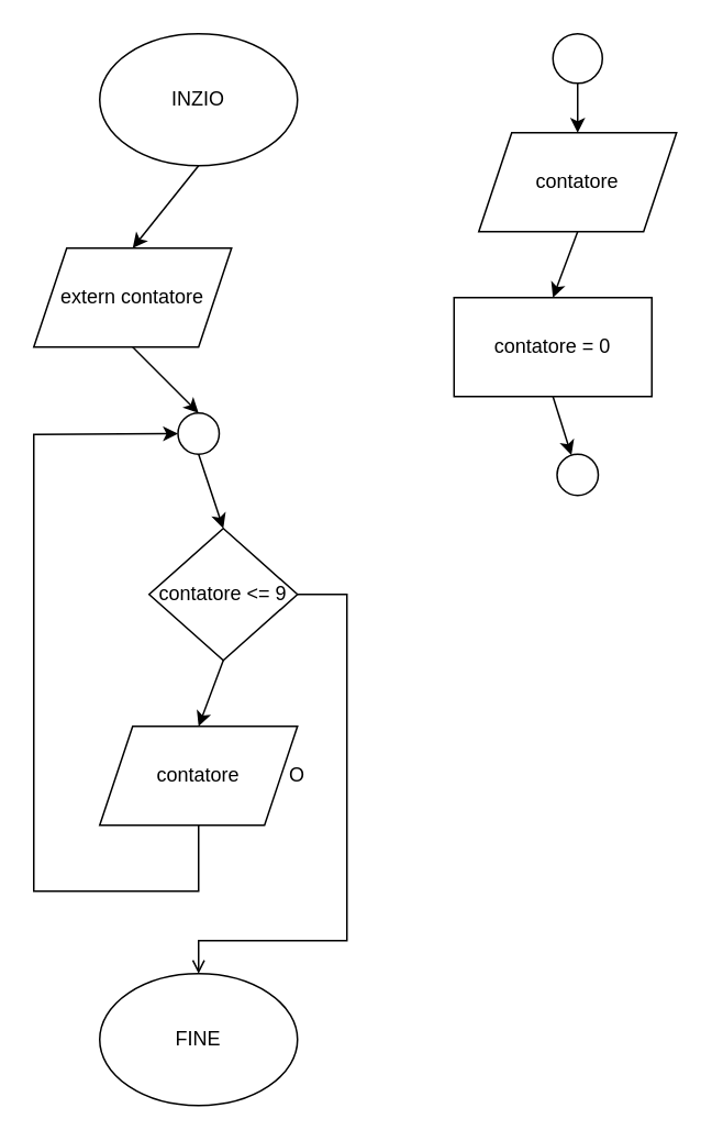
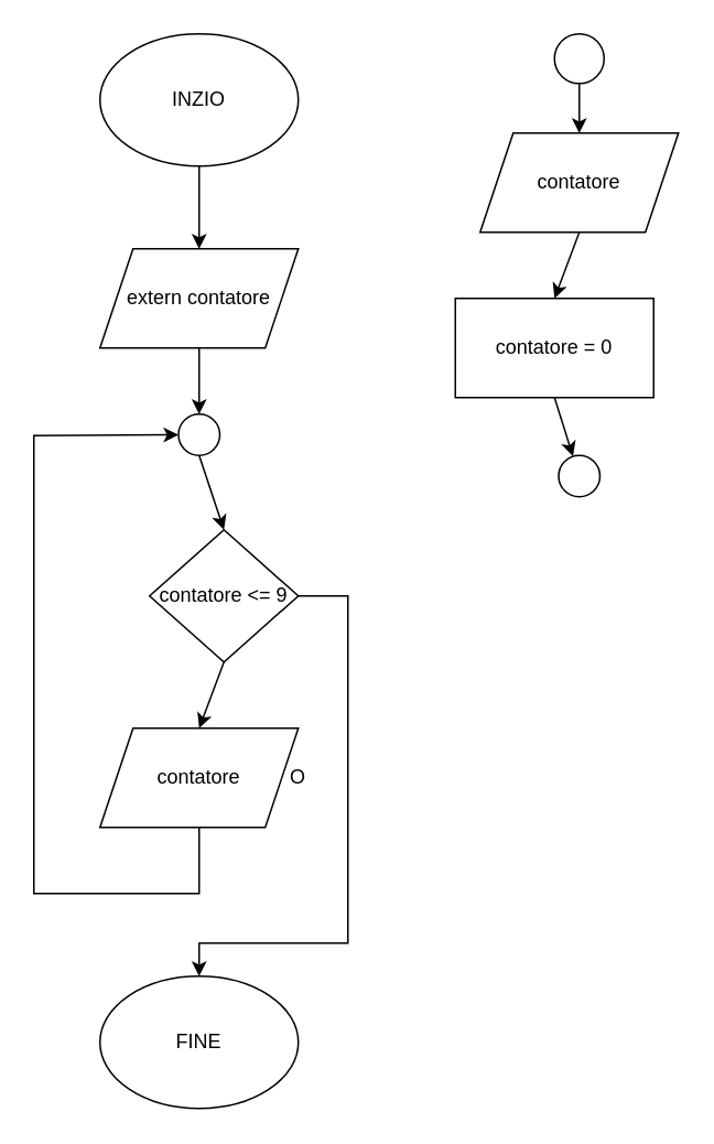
  <mxCell id="0" />
  <mxCell id="1" parent="0" />
  <mxCell id="2" value="INZIO" style="ellipse;whiteSpace=wrap;html=1;" vertex="1" parent="1"><mxGeometry x="60" y="20" width="120" height="80" as="geometry" /></mxCell>
  <mxCell id="3" value="" style="endArrow=classic;html=1;rounded=0;exitX=0.5;exitY=1;exitDx=0;exitDy=0;entryX=0.5;entryY=0;entryDx=0;entryDy=0;" edge="1" parent="1" source="2" target="4"><mxGeometry width="50" height="50" relative="1" as="geometry"><mxPoint x="200" y="350" as="sourcePoint" /><mxPoint x="120" y="140" as="targetPoint" /></mxGeometry></mxCell>
- <mxCell id="4" value="extern contatore" style="shape=parallelogram;perimeter=parallelogramPerimeter;whiteSpace=wrap;html=1;fixedSize=1;" vertex="1" parent="1"><mxGeometry x="20" y="150" width="120" height="60" as="geometry" /></mxCell>
+ <mxCell id="4" value="extern contatore" style="shape=parallelogram;perimeter=parallelogramPerimeter;whiteSpace=wrap;html=1;fixedSize=1;" vertex="1" parent="1"><mxGeometry x="60" y="150" width="120" height="60" as="geometry" /></mxCell>
  <mxCell id="5" value="" style="endArrow=classic;html=1;rounded=0;exitX=0.5;exitY=1;exitDx=0;exitDy=0;entryX=0.5;entryY=0;entryDx=0;entryDy=0;" edge="1" parent="1" source="4" target="7"><mxGeometry width="50" height="50" relative="1" as="geometry"><mxPoint x="200" y="350" as="sourcePoint" /><mxPoint x="120" y="250" as="targetPoint" /></mxGeometry></mxCell>
  <mxCell id="6" value="contatore &amp;lt;= 9" style="rhombus;whiteSpace=wrap;html=1;" vertex="1" parent="1"><mxGeometry x="90" y="320" width="90" height="80" as="geometry" /></mxCell>
  <mxCell id="7" value="" style="ellipse;whiteSpace=wrap;html=1;aspect=fixed;" vertex="1" parent="1"><mxGeometry x="107.5" y="250" width="25" height="25" as="geometry" /></mxCell>
  <mxCell id="8" value="" style="endArrow=classic;html=1;rounded=0;exitX=0.5;exitY=1;exitDx=0;exitDy=0;entryX=0.5;entryY=0;entryDx=0;entryDy=0;" edge="1" parent="1" source="7" target="6"><mxGeometry width="50" height="50" relative="1" as="geometry"><mxPoint x="200" y="350" as="sourcePoint" /><mxPoint x="250" y="300" as="targetPoint" /></mxGeometry></mxCell>
  <mxCell id="9" value="contatore" style="shape=parallelogram;perimeter=parallelogramPerimeter;whiteSpace=wrap;html=1;fixedSize=1;" vertex="1" parent="1"><mxGeometry x="60" y="440" width="120" height="60" as="geometry" /></mxCell>
  <mxCell id="10" value="" style="endArrow=classic;html=1;rounded=0;exitX=0.5;exitY=1;exitDx=0;exitDy=0;entryX=0.5;entryY=0;entryDx=0;entryDy=0;" edge="1" parent="1" source="6" target="9"><mxGeometry width="50" height="50" relative="1" as="geometry"><mxPoint x="200" y="450" as="sourcePoint" /><mxPoint x="250" y="400" as="targetPoint" /></mxGeometry></mxCell>
  <mxCell id="11" value="O" style="text;html=1;strokeColor=none;fillColor=none;align=center;verticalAlign=middle;whiteSpace=wrap;rounded=0;" vertex="1" parent="1"><mxGeometry x="150" y="455" width="60" height="30" as="geometry" /></mxCell>
  <mxCell id="12" value="" style="endArrow=classic;html=1;rounded=0;exitX=0.5;exitY=1;exitDx=0;exitDy=0;entryX=0;entryY=0.5;entryDx=0;entryDy=0;" edge="1" parent="1" source="9" target="7"><mxGeometry width="50" height="50" relative="1" as="geometry"><mxPoint x="200" y="450" as="sourcePoint" /><mxPoint x="-10" y="490" as="targetPoint" /><Array as="points"><mxPoint x="120" y="540" /><mxPoint x="20" y="540" /><mxPoint x="20" y="263" /></Array></mxGeometry></mxCell>
- <mxCell id="13" value="" style="endArrow=open;html=1;rounded=0;exitX=1;exitY=0.5;exitDx=0;exitDy=0;entryX=0.5;entryY=0;entryDx=0;entryDy=0;" edge="1" parent="1" source="6" target="14"><mxGeometry width="50" height="50" relative="1" as="geometry"><mxPoint x="200" y="450" as="sourcePoint" /><mxPoint x="250" y="400" as="targetPoint" /><Array as="points"><mxPoint x="210" y="360" /><mxPoint x="210" y="570" /><mxPoint x="120" y="570" /></Array></mxGeometry></mxCell>
+ <mxCell id="13" value="" style="endArrow=classic;html=1;rounded=0;exitX=1;exitY=0.5;exitDx=0;exitDy=0;entryX=0.5;entryY=0;entryDx=0;entryDy=0;" edge="1" parent="1" source="6" target="14"><mxGeometry width="50" height="50" relative="1" as="geometry"><mxPoint x="200" y="450" as="sourcePoint" /><mxPoint x="250" y="400" as="targetPoint" /><Array as="points"><mxPoint x="210" y="360" /><mxPoint x="210" y="570" /><mxPoint x="120" y="570" /></Array></mxGeometry></mxCell>
  <mxCell id="14" value="FINE" style="ellipse;whiteSpace=wrap;html=1;" vertex="1" parent="1"><mxGeometry x="60" y="590" width="120" height="80" as="geometry" /></mxCell>
  <mxCell id="15" value="" style="ellipse;whiteSpace=wrap;html=1;aspect=fixed;" vertex="1" parent="1"><mxGeometry x="335" y="20" width="30" height="30" as="geometry" /></mxCell>
  <mxCell id="16" value="" style="endArrow=classic;html=1;rounded=0;exitX=0.5;exitY=1;exitDx=0;exitDy=0;entryX=0.5;entryY=0;entryDx=0;entryDy=0;" edge="1" parent="1" source="15" target="17"><mxGeometry width="50" height="50" relative="1" as="geometry"><mxPoint x="155" y="340" as="sourcePoint" /><mxPoint x="350" y="90" as="targetPoint" /></mxGeometry></mxCell>
  <mxCell id="17" value="contatore" style="shape=parallelogram;perimeter=parallelogramPerimeter;whiteSpace=wrap;html=1;fixedSize=1;" vertex="1" parent="1"><mxGeometry x="290" y="80" width="120" height="60" as="geometry" /></mxCell>
  <mxCell id="18" value="contatore = 0" style="rounded=0;whiteSpace=wrap;html=1;" vertex="1" parent="1"><mxGeometry x="275" y="180" width="120" height="60" as="geometry" /></mxCell>
  <mxCell id="19" value="" style="endArrow=classic;html=1;rounded=0;exitX=0.5;exitY=1;exitDx=0;exitDy=0;entryX=0.5;entryY=0;entryDx=0;entryDy=0;" edge="1" parent="1" source="17" target="18"><mxGeometry width="50" height="50" relative="1" as="geometry"><mxPoint x="350" y="150" as="sourcePoint" /><mxPoint x="350" y="200" as="targetPoint" /></mxGeometry></mxCell>
  <mxCell id="20" value="" style="endArrow=classic;html=1;rounded=0;exitX=0.5;exitY=1;exitDx=0;exitDy=0;" edge="1" parent="1" source="18" target="21"><mxGeometry width="50" height="50" relative="1" as="geometry"><mxPoint x="350" y="260" as="sourcePoint" /><mxPoint x="350" y="300" as="targetPoint" /></mxGeometry></mxCell>
  <mxCell id="21" value="" style="ellipse;whiteSpace=wrap;html=1;aspect=fixed;" vertex="1" parent="1"><mxGeometry x="337.5" y="275" width="25" height="25" as="geometry" /></mxCell>
